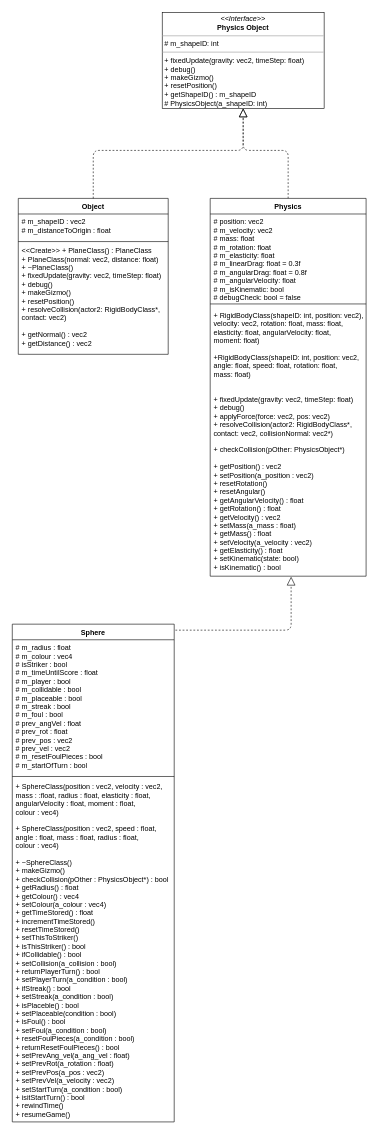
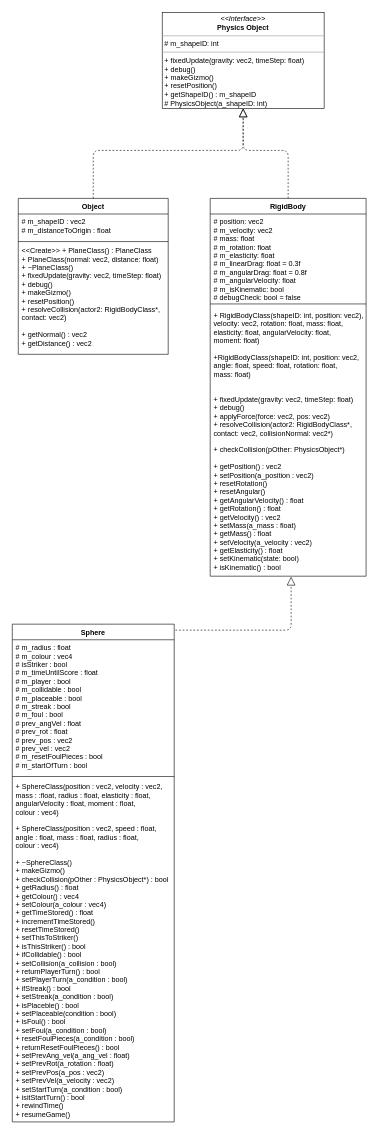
  <mxCell id="0" />
  <mxCell id="1" parent="0" />
  <mxCell id="2" value="&lt;p style=&quot;margin: 0px ; margin-top: 4px ; text-align: center&quot;&gt;&lt;i&gt;&amp;lt;&amp;lt;Interface&amp;gt;&amp;gt;&lt;/i&gt;&lt;br&gt;&lt;b&gt;Physics Object&lt;/b&gt;&lt;/p&gt;&lt;hr size=&quot;1&quot;&gt;&lt;p style=&quot;margin: 0px ; margin-left: 4px&quot;&gt;# m_shapeID: int&lt;br&gt;&lt;/p&gt;&lt;hr size=&quot;1&quot;&gt;&lt;p style=&quot;margin: 0px ; margin-left: 4px&quot;&gt;+ fixedUpdate(gravity: vec2, timeStep: float)&lt;br&gt;+ debug()&lt;br&gt;+ makeGizmo()&lt;/p&gt;&lt;p style=&quot;margin: 0px ; margin-left: 4px&quot;&gt;+ resetPosition()&lt;/p&gt;&lt;p style=&quot;margin: 0px ; margin-left: 4px&quot;&gt;+ getShapeID() : m_shapeID&lt;/p&gt;&lt;p style=&quot;margin: 0px ; margin-left: 4px&quot;&gt;# PhysicsObject(a_shapeID: int)&lt;/p&gt;" style="verticalAlign=top;align=left;overflow=fill;fontSize=12;fontFamily=Helvetica;html=1;" parent="1" vertex="1"><mxGeometry x="270" y="20" width="270" height="160" as="geometry" /></mxCell>
  <mxCell id="3" value="Object" style="swimlane;fontStyle=1;align=center;verticalAlign=top;childLayout=stackLayout;horizontal=1;startSize=26;horizontalStack=0;resizeParent=1;resizeParentMax=0;resizeLast=0;collapsible=1;marginBottom=0;" parent="1" vertex="1"><mxGeometry x="30" y="330" width="250" height="260" as="geometry" /></mxCell>
  <mxCell id="4" value="# m_shapeID : vec2&#10;# m_distanceToOrigin : float" style="text;strokeColor=none;fillColor=none;align=left;verticalAlign=top;spacingLeft=4;spacingRight=4;overflow=hidden;rotatable=0;points=[[0,0.5],[1,0.5]];portConstraint=eastwest;" parent="3" vertex="1"><mxGeometry y="26" width="250" height="44" as="geometry" /></mxCell>
  <mxCell id="5" value="" style="line;strokeWidth=1;fillColor=none;align=left;verticalAlign=middle;spacingTop=-1;spacingLeft=3;spacingRight=3;rotatable=0;labelPosition=right;points=[];portConstraint=eastwest;" parent="3" vertex="1"><mxGeometry y="70" width="250" height="4" as="geometry" /></mxCell>
  <mxCell id="6" value="&lt;&lt;Create&gt;&gt; + PlaneClass() : PlaneClass&#10;+ PlaneClass(normal: vec2, distance: float)&#10;+ ~PlaneClass()&#10;+ fixedUpdate(gravity: vec2, timeStep: float)&#10;+ debug()&#10;+ makeGizmo()&#10;+ resetPosition()&#10;+ resolveCollision(actor2: RigidBodyClass*,&#10;contact: vec2)&#10;&#10;+ getNormal() : vec2&#10;+ getDistance() : vec2&#10;" style="text;strokeColor=none;fillColor=none;align=left;verticalAlign=top;spacingLeft=4;spacingRight=4;overflow=hidden;rotatable=0;points=[[0,0.5],[1,0.5]];portConstraint=eastwest;" parent="3" vertex="1"><mxGeometry y="74" width="250" height="186" as="geometry" /></mxCell>
  <mxCell id="7" value="" style="endArrow=block;dashed=1;endFill=0;endSize=12;html=1;entryX=0.5;entryY=1;entryDx=0;entryDy=0;exitX=0.5;exitY=0;exitDx=0;exitDy=0;" parent="1" source="3" target="2" edge="1"><mxGeometry width="160" relative="1" as="geometry"><mxPoint x="330" y="350" as="sourcePoint" /><mxPoint x="490" y="350" as="targetPoint" /><Array as="points"><mxPoint x="155" y="250" /><mxPoint x="405" y="250" /></Array></mxGeometry></mxCell>
  <mxCell id="8" value="" style="endArrow=block;dashed=1;endFill=0;endSize=12;html=1;entryX=0.5;entryY=1;entryDx=0;entryDy=0;strokeColor=#000000;exitX=0.5;exitY=0;exitDx=0;exitDy=0;" parent="1" source="9" target="2" edge="1"><mxGeometry width="160" relative="1" as="geometry"><mxPoint x="560" y="330" as="sourcePoint" /><mxPoint x="415" y="190" as="targetPoint" /><Array as="points"><mxPoint x="480" y="250" /><mxPoint x="405" y="250" /></Array></mxGeometry></mxCell>
- <mxCell id="9" value="Physics" style="swimlane;fontStyle=1;align=center;verticalAlign=top;childLayout=stackLayout;horizontal=1;startSize=26;horizontalStack=0;resizeParent=1;resizeParentMax=0;resizeLast=0;collapsible=1;marginBottom=0;" parent="1" vertex="1"><mxGeometry x="350" y="330" width="260" height="630" as="geometry"><mxRectangle x="350" y="720" width="90" height="26" as="alternateBounds" /></mxGeometry></mxCell>
+ <mxCell id="9" value="RigidBody" style="swimlane;fontStyle=1;align=center;verticalAlign=top;childLayout=stackLayout;horizontal=1;startSize=26;horizontalStack=0;resizeParent=1;resizeParentMax=0;resizeLast=0;collapsible=1;marginBottom=0;" parent="1" vertex="1"><mxGeometry x="350" y="330" width="260" height="630" as="geometry"><mxRectangle x="350" y="720" width="90" height="26" as="alternateBounds" /></mxGeometry></mxCell>
  <mxCell id="10" value="# position: vec2&#10;# m_velocity: vec2&#10;# mass: float&#10;# m_rotation: float&#10;# m_elasticity: float&#10;# m_linearDrag: float = 0.3f&#10;# m_angularDrag: float = 0.8f&#10;# m_angularVelocity: float&#10;# m_isKinematic: bool&#10;# debugCheck: bool = false" style="text;strokeColor=none;fillColor=none;align=left;verticalAlign=top;spacingLeft=4;spacingRight=4;overflow=hidden;rotatable=0;points=[[0,0.5],[1,0.5]];portConstraint=eastwest;" parent="9" vertex="1"><mxGeometry y="26" width="260" height="144" as="geometry" /></mxCell>
  <mxCell id="11" value="" style="line;strokeWidth=1;fillColor=none;align=left;verticalAlign=middle;spacingTop=-1;spacingLeft=3;spacingRight=3;rotatable=0;labelPosition=right;points=[];portConstraint=eastwest;" parent="9" vertex="1"><mxGeometry y="170" width="260" height="12" as="geometry" /></mxCell>
  <mxCell id="12" value="+ RigidBodyClass(shapeID: int, position: vec2),&#10;velocity: vec2, rotation: float, mass: float,&#10;elasticity: float, angularVelocity: float,&#10;moment: float)&#10;&#10;+RigidBodyClass(shapeID: int, position: vec2,&#10;angle: float, speed: float, rotation: float,&#10;mass: float)&#10;&#10;&#10;+ fixedUpdate(gravity: vec2, timeStep: float)&#10;+ debug()&#10;+ applyForce(force: vec2, pos: vec2)&#10;+ resolveCollision(actor2: RigidBodyClass*, &#10;contact: vec2, collisionNormal: vec2*)&#10;&#10;+ checkCollision(pOther: PhysicsObject*)&#10;&#10;+ getPosition() : vec2&#10;+ setPosition(a_position : vec2)&#10;+ resetRotation()&#10;+ resetAngular()&#10;+ getAngularVelocity() : float&#10;+ getRotation() : float&#10;+ getVelocity() : vec2&#10;+ setMass(a_mass : float)&#10;+ getMass() : float&#10;+ setVelocity(a_velocity : vec2)&#10;+ getElasticity() : float&#10;+ setKinematic(state: bool)&#10;+ isKinematic() : bool&#10;" style="text;strokeColor=none;fillColor=none;align=left;verticalAlign=top;spacingLeft=4;spacingRight=4;overflow=hidden;rotatable=0;points=[[0,0.5],[1,0.5]];portConstraint=eastwest;" parent="9" vertex="1"><mxGeometry y="182" width="260" height="448" as="geometry" /></mxCell>
  <mxCell id="13" value="" style="endArrow=block;dashed=1;endFill=0;endSize=12;html=1;strokeColor=#000000;entryX=0.519;entryY=1.002;entryDx=0;entryDy=0;entryPerimeter=0;" parent="1" target="12" edge="1"><mxGeometry width="160" relative="1" as="geometry"><mxPoint x="280" y="1050" as="sourcePoint" /><mxPoint x="370" y="1060" as="targetPoint" /><Array as="points"><mxPoint x="485" y="1050" /></Array></mxGeometry></mxCell>
  <mxCell id="14" value="Sphere" style="swimlane;fontStyle=1;align=center;verticalAlign=top;childLayout=stackLayout;horizontal=1;startSize=26;horizontalStack=0;resizeParent=1;resizeParentMax=0;resizeLast=0;collapsible=1;marginBottom=0;" parent="1" vertex="1"><mxGeometry x="20" y="1040" width="270" height="830" as="geometry" /></mxCell>
  <mxCell id="15" value="# m_radius : float&#10;# m_colour : vec4&#10;# isStriker : bool&#10;# m_timeUntilScore : float&#10;# m_player : bool&#10;# m_collidable : bool&#10;# m_placeable : bool&#10;# m_streak : bool&#10;# m_foul : bool&#10;# prev_angVel : float&#10;# prev_rot : float&#10;# prev_pos : vec2&#10;# prev_vel : vec2&#10;# m_resetFoulPieces : bool&#10;# m_startOfTurn : bool" style="text;strokeColor=none;fillColor=none;align=left;verticalAlign=top;spacingLeft=4;spacingRight=4;overflow=hidden;rotatable=0;points=[[0,0.5],[1,0.5]];portConstraint=eastwest;" parent="14" vertex="1"><mxGeometry y="26" width="270" height="224" as="geometry" /></mxCell>
  <mxCell id="16" value="" style="line;strokeWidth=1;fillColor=none;align=left;verticalAlign=middle;spacingTop=-1;spacingLeft=3;spacingRight=3;rotatable=0;labelPosition=right;points=[];portConstraint=eastwest;" parent="14" vertex="1"><mxGeometry y="250" width="270" height="8" as="geometry" /></mxCell>
  <mxCell id="17" value="+ SphereClass(position : vec2, velocity : vec2,&#10;mass : :float, radius : float, elasticity : float,&#10;angularVelocity : float, moment : float,&#10;colour : vec4)&#10;&#10;+ SphereClass(position : vec2, speed : float,&#10;angle : float, mass : float, radius : float,&#10;colour : vec4)&#10;&#10;+ ~SphereClass()&#10;+ makeGizmo()&#10;+ checkCollision(pOther : PhysicsObject*) : bool&#10;+ getRadius() : float&#10;+ getColour() : vec4&#10;+ setColour(a_colour : vec4)&#10;+ getTimeStored() : float&#10;+ incrementTimeStored()&#10;+ resetTimeStored()&#10;+ setThisToStriker()&#10;+ isThisStriker() : bool&#10;+ ifCollidable() : bool&#10;+ setCollision(a_collision : bool)&#10;+ returnPlayerTurn() : bool&#10;+ setPlayerTurn(a_condition : bool)&#10;+ ifStreak() : bool&#10;+ setStreak(a_condition : bool)&#10;+ isPlaceble() : bool&#10;+ setPlaceable(condition : bool)&#10;+ isFoul() : bool&#10;+ setFoul(a_condition : bool)&#10;+ resetFoulPieces(a_condition : bool)&#10;+ returnResetFoulPieces() : bool&#10;+ setPrevAng_vel(a_ang_vel : float)&#10;+ setPrevRot(a_rotation : float)&#10;+ setPrevPos(a_pos : vec2)&#10;+ setPrevVel(a_velocity : vec2)&#10;+ setStartTurn(a_condition : bool)&#10;+ isitStartTurn() : bool&#10;+ rewindTime()&#10;+ resumeGame()" style="text;strokeColor=none;fillColor=none;align=left;verticalAlign=top;spacingLeft=4;spacingRight=4;overflow=hidden;rotatable=0;points=[[0,0.5],[1,0.5]];portConstraint=eastwest;" parent="14" vertex="1"><mxGeometry y="258" width="270" height="572" as="geometry" /></mxCell>
